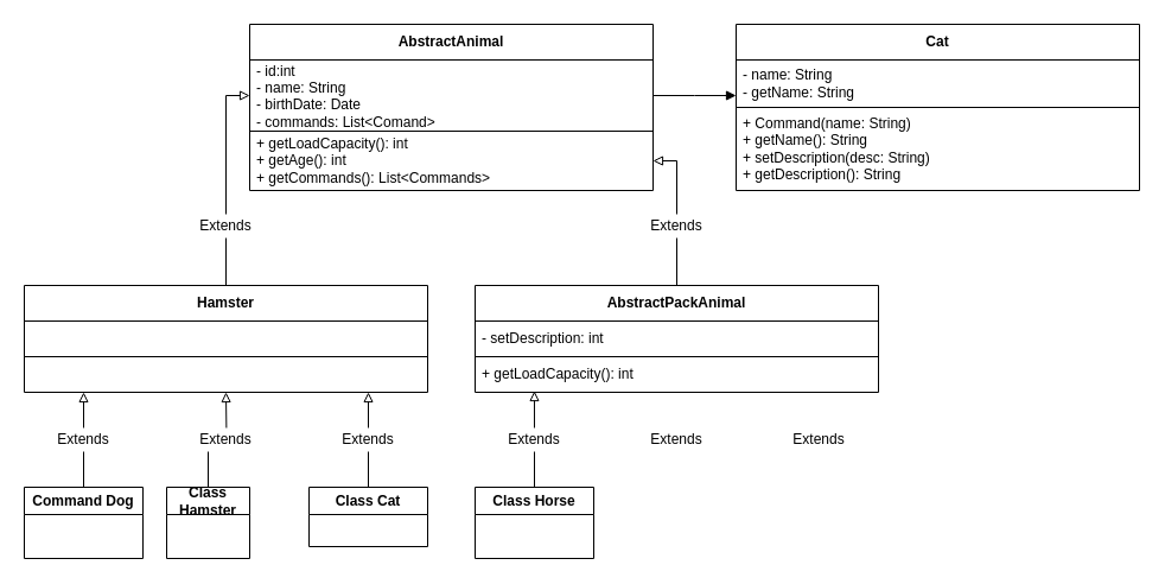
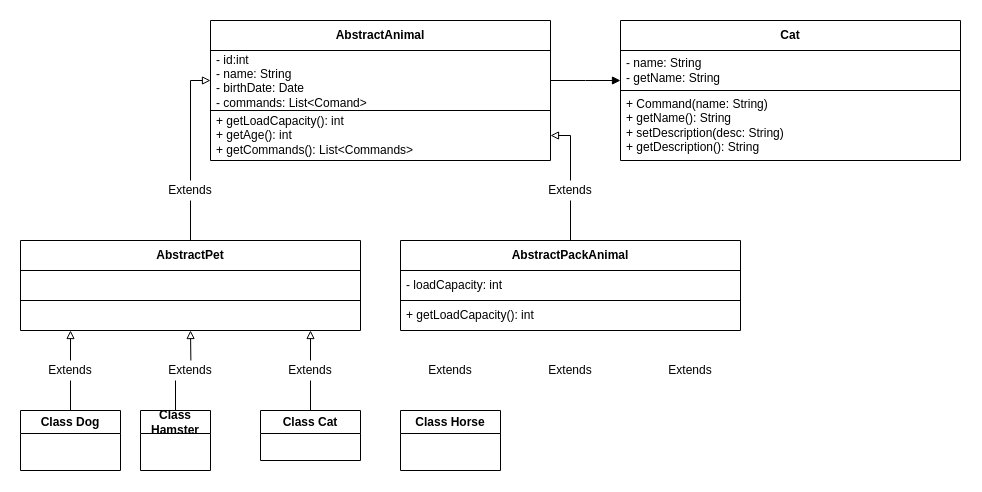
  <mxCell id="0" />
  <mxCell id="1" parent="0" />
  <mxCell id="2" style="edgeStyle=orthogonalEdgeStyle;rounded=0;orthogonalLoop=1;jettySize=auto;html=1;endArrow=block;endFill=0;exitX=0.5;exitY=0;exitDx=0;exitDy=0;" parent="1" source="3" edge="1"><mxGeometry relative="1" as="geometry"><mxPoint x="70" y="330" as="targetPoint" /></mxGeometry></mxCell>
- <mxCell id="3" value="Command Dog" style="swimlane;whiteSpace=wrap;html=1;fillStyle=solid;" parent="1" vertex="1"><mxGeometry x="20" y="410" width="100" height="60" as="geometry" /></mxCell>
+ <mxCell id="3" value="Class Dog" style="swimlane;whiteSpace=wrap;html=1;fillStyle=solid;" parent="1" vertex="1"><mxGeometry x="20" y="410" width="100" height="60" as="geometry" /></mxCell>
  <mxCell id="4" style="edgeStyle=orthogonalEdgeStyle;rounded=0;orthogonalLoop=1;jettySize=auto;html=1;entryX=0.5;entryY=1;entryDx=0;entryDy=0;endArrow=block;endFill=0;" parent="1" source="5" edge="1"><mxGeometry relative="1" as="geometry"><mxPoint x="190" y="330" as="targetPoint" /></mxGeometry></mxCell>
  <mxCell id="5" value="Class Hamster" style="swimlane;whiteSpace=wrap;html=1;fillStyle=solid;" parent="1" vertex="1"><mxGeometry x="140" y="410" width="70" height="60" as="geometry" /></mxCell>
  <mxCell id="6" style="edgeStyle=orthogonalEdgeStyle;rounded=0;orthogonalLoop=1;jettySize=auto;html=1;endArrow=block;endFill=0;" parent="1" source="7" edge="1"><mxGeometry relative="1" as="geometry"><mxPoint x="310" y="330" as="targetPoint" /></mxGeometry></mxCell>
  <mxCell id="7" value="Class Cat" style="swimlane;whiteSpace=wrap;html=1;fillStyle=solid;" parent="1" vertex="1"><mxGeometry x="260" y="410" width="100" height="50" as="geometry" /></mxCell>
  <mxCell id="8" style="edgeStyle=orthogonalEdgeStyle;rounded=0;orthogonalLoop=1;jettySize=auto;html=1;entryX=0;entryY=0.5;entryDx=0;entryDy=0;endArrow=block;endFill=0;" edge="1" parent="1" source="9" target="23"><mxGeometry relative="1" as="geometry" /></mxCell>
- <mxCell id="9" value="&lt;b&gt;Hamster&lt;br&gt;&lt;/b&gt;" style="swimlane;fontStyle=0;childLayout=stackLayout;horizontal=1;startSize=30;horizontalStack=0;resizeParent=1;resizeParentMax=0;resizeLast=0;collapsible=1;marginBottom=0;whiteSpace=wrap;html=1;fillStyle=solid;" parent="1" vertex="1"><mxGeometry x="20" y="240" width="340" height="90" as="geometry" /></mxCell>
+ <mxCell id="9" value="&lt;b&gt;AbstractPet&lt;br&gt;&lt;/b&gt;" style="swimlane;fontStyle=0;childLayout=stackLayout;horizontal=1;startSize=30;horizontalStack=0;resizeParent=1;resizeParentMax=0;resizeLast=0;collapsible=1;marginBottom=0;whiteSpace=wrap;html=1;fillStyle=solid;" parent="1" vertex="1"><mxGeometry x="20" y="240" width="340" height="90" as="geometry" /></mxCell>
  <mxCell id="10" value="Item 2" style="text;strokeColor=default;fillColor=none;align=left;verticalAlign=middle;spacingLeft=4;spacingRight=4;overflow=hidden;points=[[0,0.5],[1,0.5]];portConstraint=eastwest;rotatable=0;whiteSpace=wrap;html=1;fontColor=none;noLabel=1;" parent="9" vertex="1"><mxGeometry y="30" width="340" height="30" as="geometry" /></mxCell>
  <mxCell id="11" value="Item 3" style="text;strokeColor=none;fillColor=none;align=left;verticalAlign=middle;spacingLeft=4;spacingRight=4;overflow=hidden;points=[[0,0.5],[1,0.5]];portConstraint=eastwest;rotatable=0;whiteSpace=wrap;html=1;fontColor=none;noLabel=1;" parent="9" vertex="1"><mxGeometry y="60" width="340" height="30" as="geometry" /></mxCell>
- <mxCell id="12" style="edgeStyle=orthogonalEdgeStyle;rounded=0;orthogonalLoop=1;jettySize=auto;html=1;entryX=0.147;entryY=0.967;entryDx=0;entryDy=0;entryPerimeter=0;endArrow=block;endFill=0;exitX=0.5;exitY=0;exitDx=0;exitDy=0;" parent="1" source="13" target="20" edge="1"><mxGeometry relative="1" as="geometry" /></mxCell>
  <mxCell id="13" value="Class Horse" style="swimlane;whiteSpace=wrap;html=1;fillStyle=solid;" parent="1" vertex="1"><mxGeometry x="400" y="410" width="100" height="60" as="geometry" /></mxCell>
  <mxCell id="14" value="Extends" style="text;html=1;strokeColor=none;fillColor=default;align=center;verticalAlign=middle;whiteSpace=wrap;rounded=0;fillStyle=solid;" parent="1" vertex="1"><mxGeometry x="40" y="360" width="60" height="20" as="geometry" /></mxCell>
  <mxCell id="15" value="Extends" style="text;html=1;strokeColor=none;fillColor=default;align=center;verticalAlign=middle;whiteSpace=wrap;rounded=0;fillStyle=solid;" parent="1" vertex="1"><mxGeometry x="160" y="360" width="60" height="20" as="geometry" /></mxCell>
  <mxCell id="16" value="Extends" style="text;html=1;strokeColor=none;fillColor=default;align=center;verticalAlign=middle;whiteSpace=wrap;rounded=0;fillStyle=solid;" parent="1" vertex="1"><mxGeometry x="280" y="360" width="60" height="20" as="geometry" /></mxCell>
  <mxCell id="17" style="edgeStyle=orthogonalEdgeStyle;rounded=0;orthogonalLoop=1;jettySize=auto;html=1;entryX=1;entryY=0.5;entryDx=0;entryDy=0;endArrow=block;endFill=0;" edge="1" parent="1" source="18" target="24"><mxGeometry relative="1" as="geometry" /></mxCell>
  <mxCell id="18" value="&lt;b&gt;AbstractPackAnimal&lt;br&gt;&lt;/b&gt;" style="swimlane;fontStyle=0;childLayout=stackLayout;horizontal=1;startSize=30;horizontalStack=0;resizeParent=1;resizeParentMax=0;resizeLast=0;collapsible=1;marginBottom=0;whiteSpace=wrap;html=1;fillStyle=solid;" parent="1" vertex="1"><mxGeometry x="400" y="240" width="340" height="90" as="geometry" /></mxCell>
- <mxCell id="19" value="- setDescription: int" style="text;strokeColor=default;fillColor=none;align=left;verticalAlign=middle;spacingLeft=4;spacingRight=4;overflow=hidden;points=[[0,0.5],[1,0.5]];portConstraint=eastwest;rotatable=0;whiteSpace=wrap;html=1;fontColor=default;" parent="18" vertex="1"><mxGeometry y="30" width="340" height="30" as="geometry" /></mxCell>
+ <mxCell id="19" value="- loadCapacity: int" style="text;strokeColor=default;fillColor=none;align=left;verticalAlign=middle;spacingLeft=4;spacingRight=4;overflow=hidden;points=[[0,0.5],[1,0.5]];portConstraint=eastwest;rotatable=0;whiteSpace=wrap;html=1;fontColor=default;" parent="18" vertex="1"><mxGeometry y="30" width="340" height="30" as="geometry" /></mxCell>
  <mxCell id="20" value="+ getLoadCapacity(): int" style="text;strokeColor=none;fillColor=none;align=left;verticalAlign=middle;spacingLeft=4;spacingRight=4;overflow=hidden;points=[[0,0.5],[1,0.5]];portConstraint=eastwest;rotatable=0;whiteSpace=wrap;html=1;fontColor=default;" parent="18" vertex="1"><mxGeometry y="60" width="340" height="30" as="geometry" /></mxCell>
  <mxCell id="21" value="&lt;b&gt;AbstractAnimal&lt;br&gt;&lt;/b&gt;" style="swimlane;fontStyle=0;childLayout=stackLayout;horizontal=1;startSize=30;horizontalStack=0;resizeParent=1;resizeParentMax=0;resizeLast=0;collapsible=1;marginBottom=0;whiteSpace=wrap;html=1;fillStyle=solid;" parent="1" vertex="1"><mxGeometry x="210" y="20" width="340" height="140" as="geometry" /></mxCell>
  <mxCell id="22" style="edgeStyle=orthogonalEdgeStyle;rounded=0;orthogonalLoop=1;jettySize=auto;html=1;endArrow=block;endFill=1;" edge="1" parent="21" source="23"><mxGeometry relative="1" as="geometry"><mxPoint x="410" y="60" as="targetPoint" /></mxGeometry></mxCell>
  <mxCell id="23" value="- id:int&lt;br&gt;- name: String&lt;br&gt;- birthDate: Date&lt;br&gt;- commands: List&amp;lt;Comand&amp;gt;" style="text;strokeColor=default;fillColor=none;align=left;verticalAlign=middle;spacingLeft=4;spacingRight=4;overflow=hidden;points=[[0,0.5],[1,0.5]];portConstraint=eastwest;rotatable=0;whiteSpace=wrap;html=1;fontColor=default;" parent="21" vertex="1"><mxGeometry y="30" width="340" height="60" as="geometry" /></mxCell>
  <mxCell id="24" value="+ getLoadCapacity(): int&lt;br&gt;+ getAge(): int&lt;br&gt;+ getCommands(): List&amp;lt;Commands&amp;gt;" style="text;strokeColor=none;fillColor=none;align=left;verticalAlign=middle;spacingLeft=4;spacingRight=4;overflow=hidden;points=[[0,0.5],[1,0.5]];portConstraint=eastwest;rotatable=0;whiteSpace=wrap;html=1;fontColor=default;" parent="21" vertex="1"><mxGeometry y="90" width="340" height="50" as="geometry" /></mxCell>
  <mxCell id="25" value="Extends" style="text;html=1;strokeColor=none;fillColor=default;align=center;verticalAlign=middle;whiteSpace=wrap;rounded=0;fillStyle=solid;" vertex="1" parent="1"><mxGeometry x="420" y="360" width="60" height="20" as="geometry" /></mxCell>
  <mxCell id="26" value="Extends" style="text;html=1;strokeColor=none;fillColor=default;align=center;verticalAlign=middle;whiteSpace=wrap;rounded=0;fillStyle=solid;" vertex="1" parent="1"><mxGeometry x="540" y="360" width="60" height="20" as="geometry" /></mxCell>
  <mxCell id="27" value="Extends" style="text;html=1;strokeColor=none;fillColor=default;align=center;verticalAlign=middle;whiteSpace=wrap;rounded=0;fillStyle=solid;" vertex="1" parent="1"><mxGeometry x="660" y="360" width="60" height="20" as="geometry" /></mxCell>
  <mxCell id="28" value="&lt;b&gt;Cat&lt;br&gt;&lt;/b&gt;" style="swimlane;fontStyle=0;childLayout=stackLayout;horizontal=1;startSize=30;horizontalStack=0;resizeParent=1;resizeParentMax=0;resizeLast=0;collapsible=1;marginBottom=0;whiteSpace=wrap;html=1;fillStyle=solid;" vertex="1" parent="1"><mxGeometry x="620" y="20" width="340" height="140" as="geometry" /></mxCell>
  <mxCell id="29" value="- name: String&lt;br&gt;- getName: String" style="text;strokeColor=default;fillColor=none;align=left;verticalAlign=middle;spacingLeft=4;spacingRight=4;overflow=hidden;points=[[0,0.5],[1,0.5]];portConstraint=eastwest;rotatable=0;whiteSpace=wrap;html=1;fontColor=default;" vertex="1" parent="28"><mxGeometry y="30" width="340" height="40" as="geometry" /></mxCell>
  <mxCell id="30" value="+ Command(name: String)&lt;br&gt;+ getName(): String&lt;br&gt;+ setDescription(desc: String)&lt;br&gt;+ getDescription(): String" style="text;strokeColor=none;fillColor=none;align=left;verticalAlign=middle;spacingLeft=4;spacingRight=4;overflow=hidden;points=[[0,0.5],[1,0.5]];portConstraint=eastwest;rotatable=0;whiteSpace=wrap;html=1;fontColor=default;" vertex="1" parent="28"><mxGeometry y="70" width="340" height="70" as="geometry" /></mxCell>
  <mxCell id="31" value="Extends" style="text;html=1;strokeColor=none;fillColor=default;align=center;verticalAlign=middle;whiteSpace=wrap;rounded=0;fillStyle=solid;" vertex="1" parent="1"><mxGeometry x="540" y="180" width="60" height="20" as="geometry" /></mxCell>
  <mxCell id="32" value="Extends" style="text;html=1;strokeColor=none;fillColor=default;align=center;verticalAlign=middle;whiteSpace=wrap;rounded=0;fillStyle=solid;" vertex="1" parent="1"><mxGeometry x="160" y="180" width="60" height="20" as="geometry" /></mxCell>
